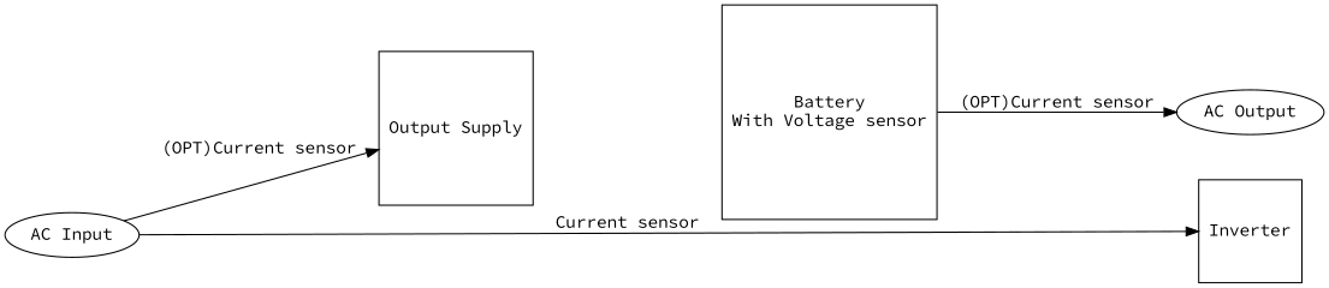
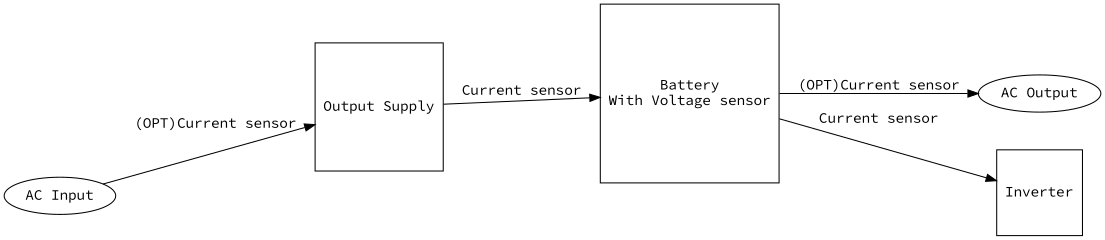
  digraph {
    fontname="Source Code Pro"
    rankdir=LR
    node [fontname="Source Code Pro" shape=square]
    edge [fontname="Source Code Pro"]
    n1 [label="Output Supply"]
    n2 [label="Battery\nWith Voltage sensor"]
    n3 [label=Inverter]
    n4 [label="AC Output" shape=""]
    n5 [label="AC Input" shape=""]
-   n5 -> n3 [label="Current sensor"]
+   n1 -> n2 [label="Current sensor"]
+   n2 -> n3 [label="Current sensor"]
    n2 -> n4 [label="(OPT)Current sensor"]
    n5 -> n1 [label="(OPT)Current sensor"]
  }
